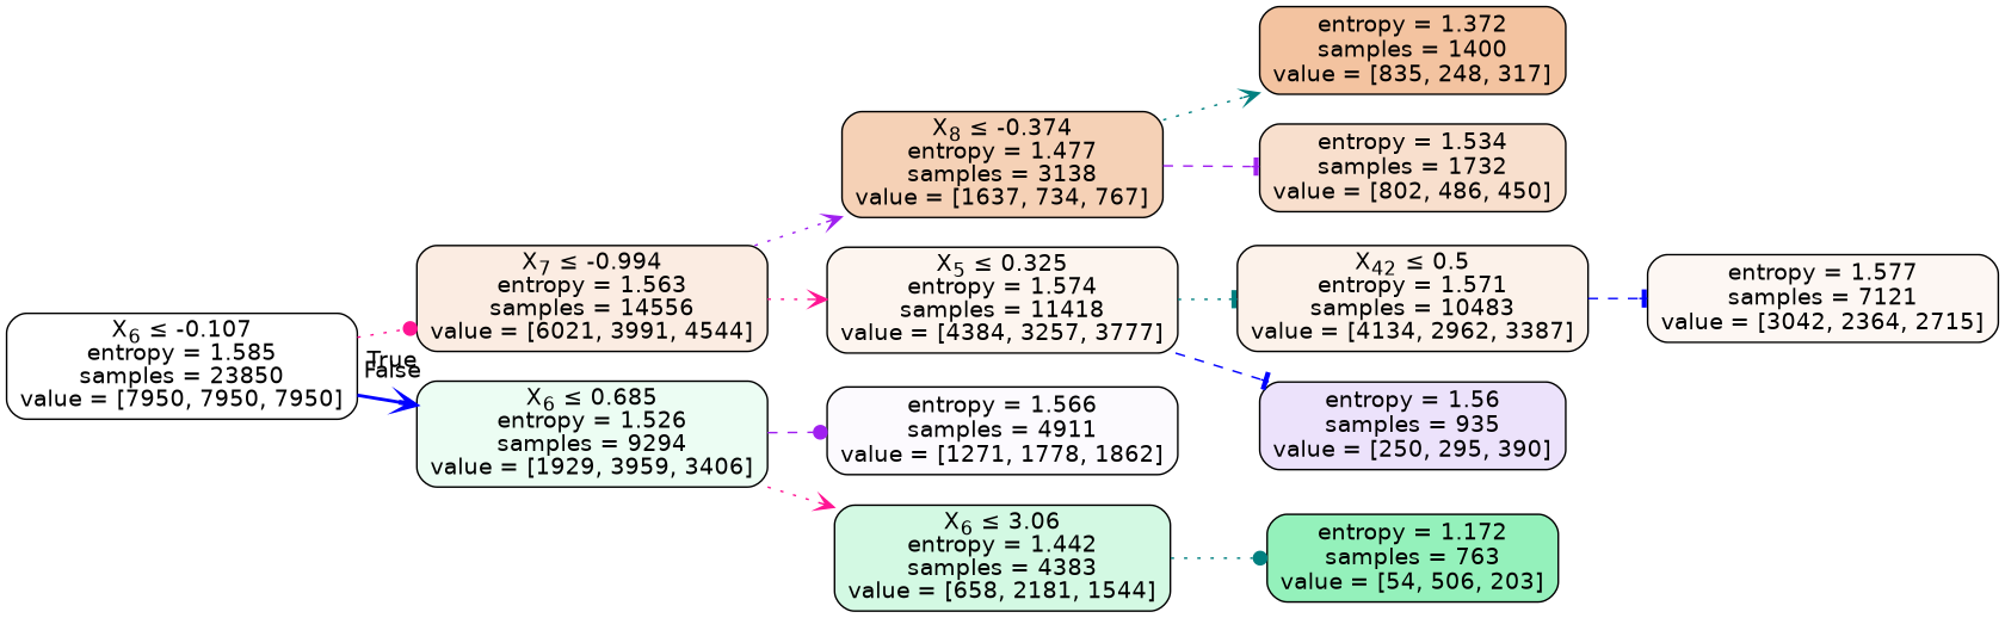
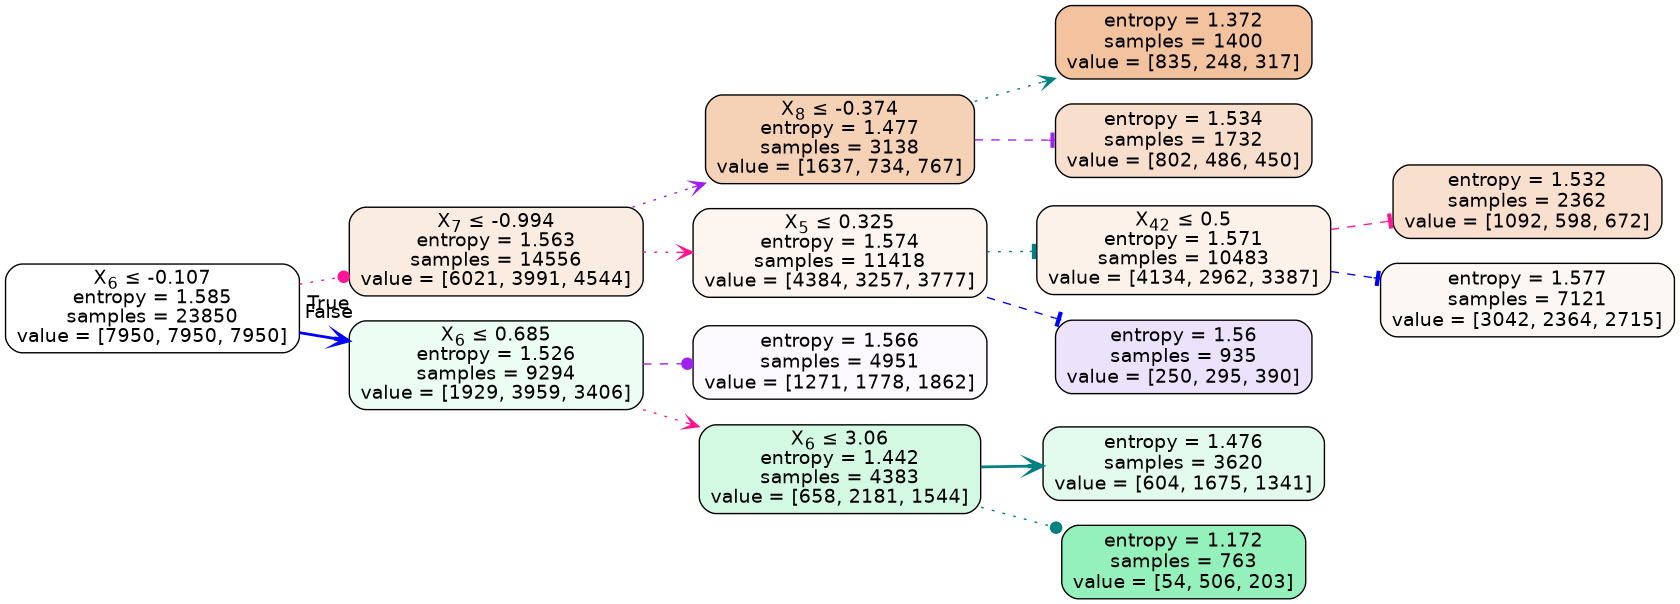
  digraph {
    rankdir=LR
    node [color=black fontname=helvetica shape=box style="filled, rounded"]
    edge [arrowhead=vee color=deeppink fontname=helvetica style=dotted]
    n1 [fillcolor="#ffffff" label=<X<SUB>6</SUB> &le; -0.107<br/>entropy = 1.585<br/>samples = 23850<br/>value = [7950, 7950, 7950]>]
    n2 [fillcolor="#fbece2" label=<X<SUB>7</SUB> &le; -0.994<br/>entropy = 1.563<br/>samples = 14556<br/>value = [6021, 3991, 4544]>]
    n3 [fillcolor="#ecfdf3" label=<X<SUB>6</SUB> &le; 0.685<br/>entropy = 1.526<br/>samples = 9294<br/>value = [1929, 3959, 3406]>]
    n4 [fillcolor="#f5d1b6" label=<X<SUB>8</SUB> &le; -0.374<br/>entropy = 1.477<br/>samples = 3138<br/>value = [1637, 734, 767]>]
    n5 [fillcolor="#fdf5ef" label=<X<SUB>5</SUB> &le; 0.325<br/>entropy = 1.574<br/>samples = 11418<br/>value = [4384, 3257, 3777]>]
-   n6 [fillcolor="#fcfafe" label=<entropy = 1.566<br/>samples = 4911<br/>value = [1271, 1778, 1862]>]
+   n6 [fillcolor="#fcfafe" label=<entropy = 1.566<br/>samples = 4951<br/>value = [1271, 1778, 1862]>]
    n7 [fillcolor="#d3f9e3" label=<X<SUB>6</SUB> &le; 3.06<br/>entropy = 1.442<br/>samples = 4383<br/>value = [658, 2181, 1544]>]
    n8 [fillcolor="#f3c3a0" label=<entropy = 1.372<br/>samples = 1400<br/>value = [835, 248, 317]>]
    n9 [fillcolor="#f8dfcd" label=<entropy = 1.534<br/>samples = 1732<br/>value = [802, 486, 450]>]
    n10 [fillcolor="#fcf2ea" label=<X<SUB>42</SUB> &le; 0.5<br/>entropy = 1.571<br/>samples = 10483<br/>value = [4134, 2962, 3387]>]
    n11 [fillcolor="#ece2fb" label=<entropy = 1.56<br/>samples = 935<br/>value = [250, 295, 390]>]
+   n12 [fillcolor="#f9e0ce" label=<entropy = 1.532<br/>samples = 2362<br/>value = [1092, 598, 672]>]
    n13 [fillcolor="#fdf7f3" label=<entropy = 1.577<br/>samples = 7121<br/>value = [3042, 2364, 2715]>]
+   n14 [fillcolor="#e2fbed" label=<entropy = 1.476<br/>samples = 3620<br/>value = [604, 1675, 1341]>]
    n15 [fillcolor="#94f1bb" label=<entropy = 1.172<br/>samples = 763<br/>value = [54, 506, 203]>]
    n1 -> n2 [arrowhead=dot headlabel=True labelangle=45 labeldistance=2.5]
    n1 -> n3 [color=blue headlabel=False labelangle=-45 labeldistance=2.5 style=bold]
    n2 -> n4 [color=purple]
    n2 -> n5
    n3 -> n6 [arrowhead=dot color=purple style=dashed]
    n3 -> n7
    n4 -> n8 [color=teal]
    n4 -> n9 [arrowhead=tee color=purple style=dashed]
    n5 -> n10 [arrowhead=tee color=teal]
    n5 -> n11 [arrowhead=tee color=blue style=dashed]
+   n7 -> n14 [color=teal style=bold]
    n7 -> n15 [arrowhead=dot color=teal]
+   n10 -> n12 [arrowhead=tee style=dashed]
    n10 -> n13 [arrowhead=tee color=blue style=dashed]
  }
